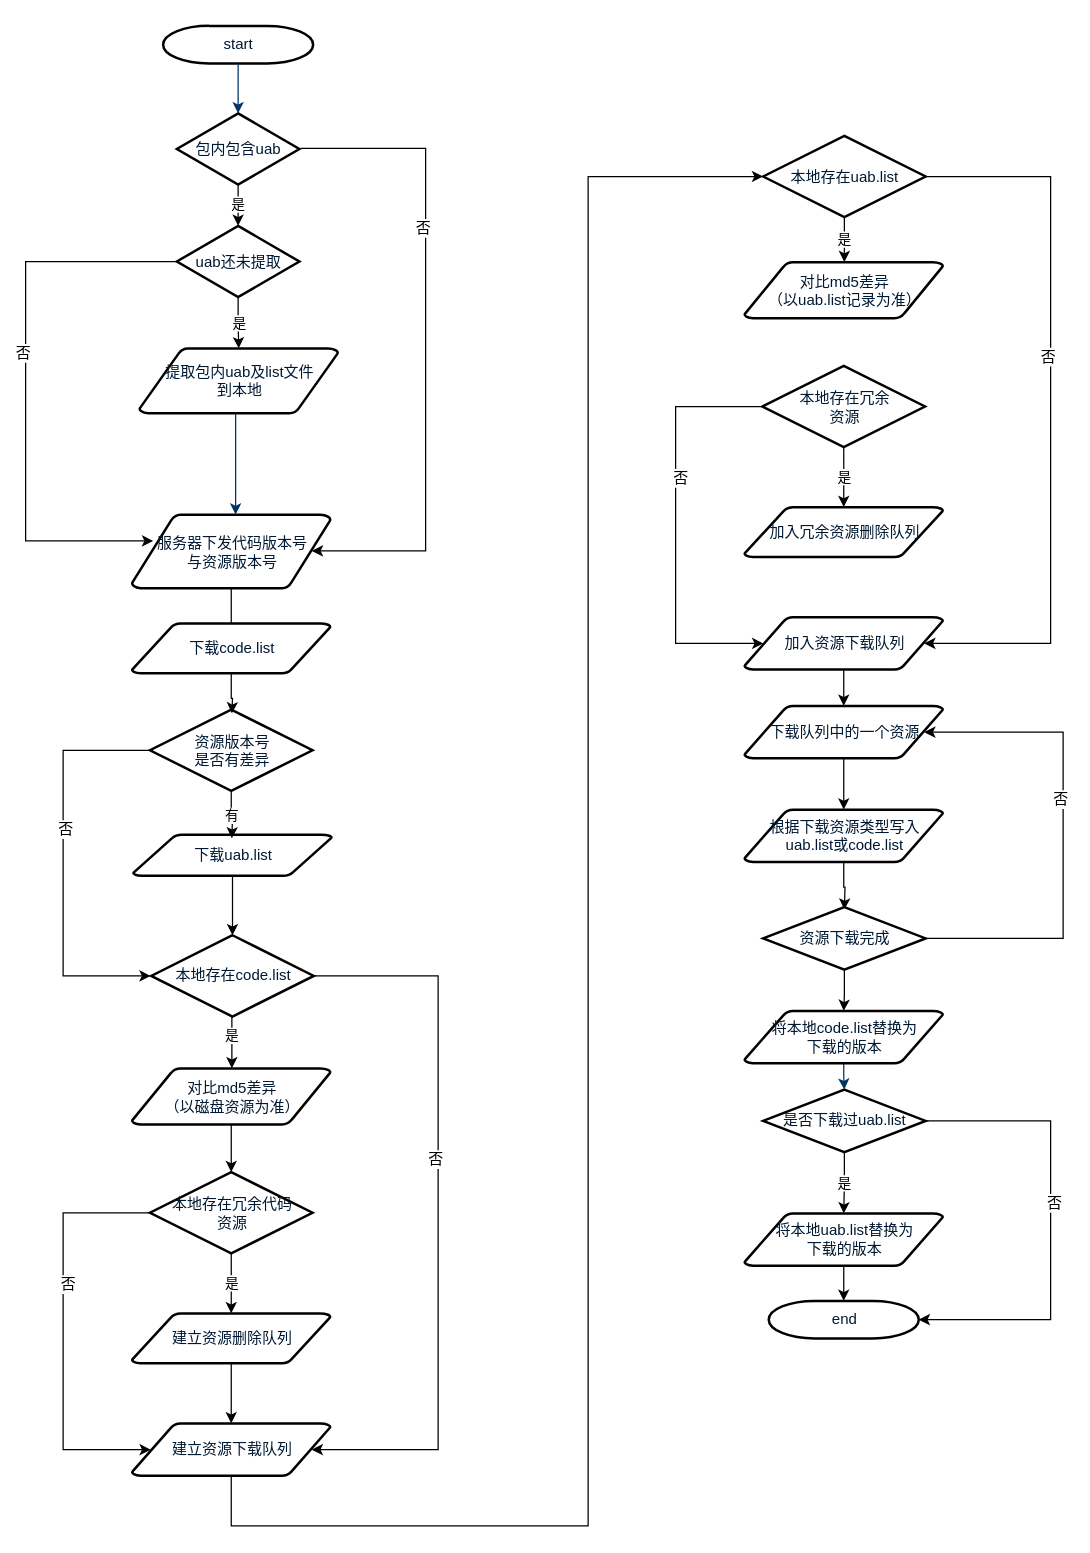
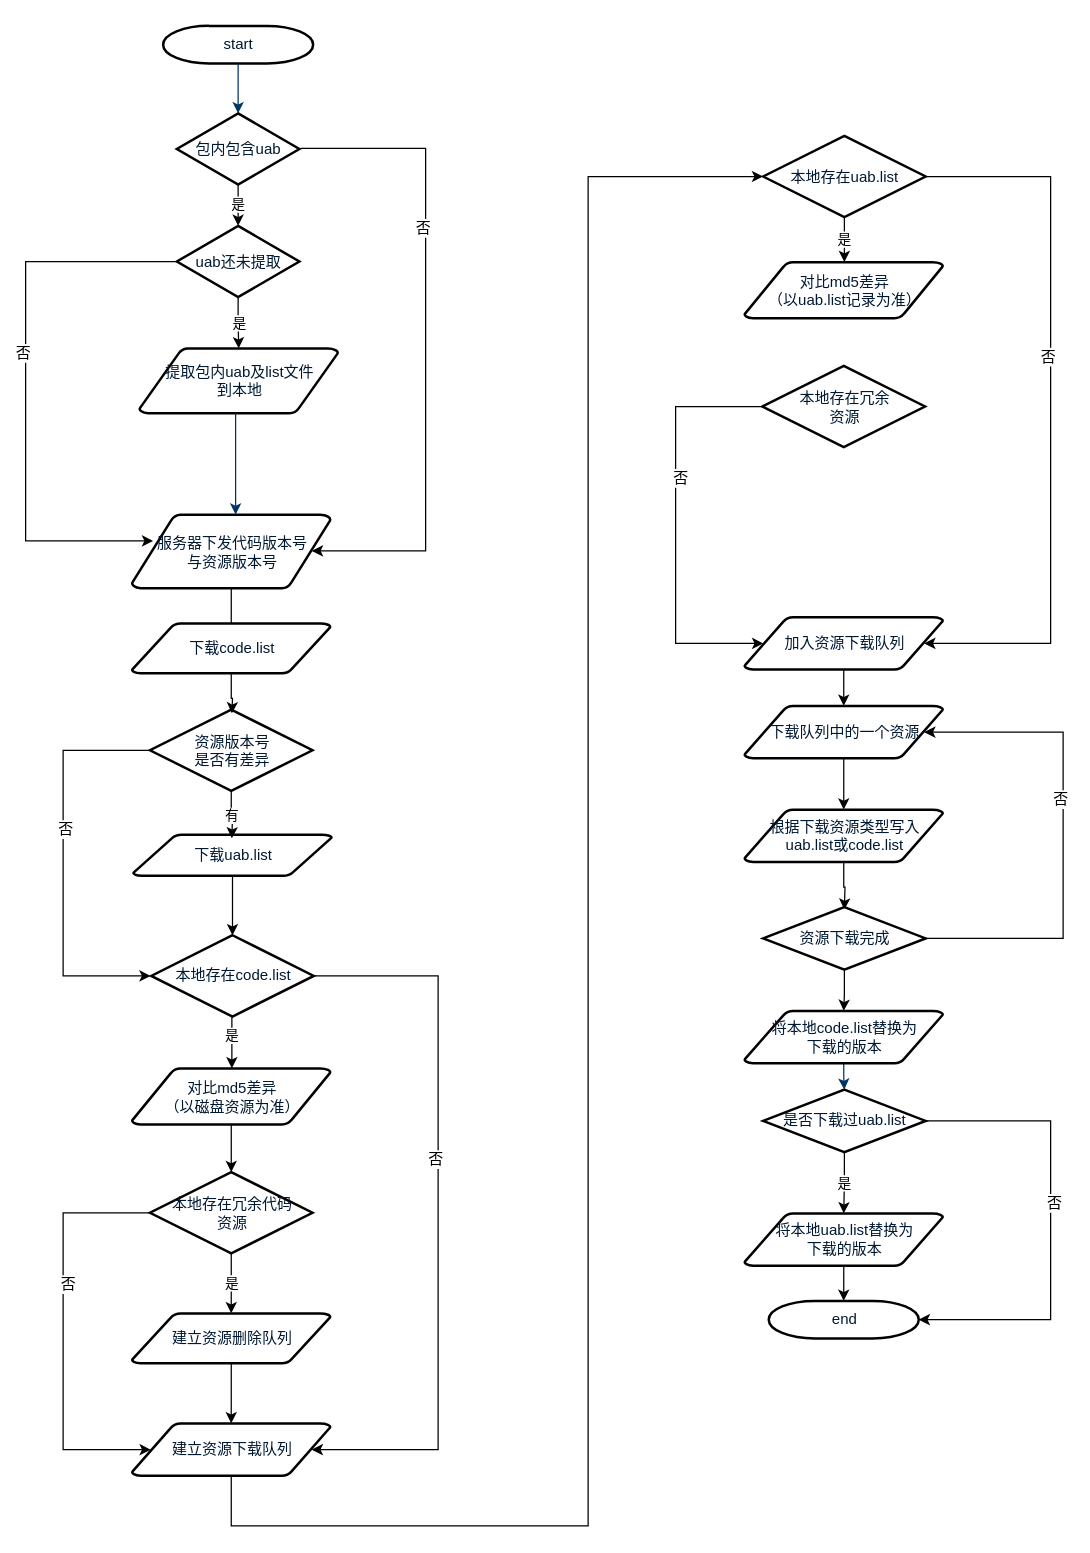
  <mxCell id="0" />
  <mxCell id="1" parent="0" />
  <mxCell id="2" value="start" style="shape=mxgraph.flowchart.terminator;fillColor=#FFFFFF;strokeColor=#000000;strokeWidth=2;gradientColor=none;gradientDirection=north;fontColor=#001933;fontStyle=0;html=1;" parent="1" vertex="1"><mxGeometry x="130" y="20" width="120" height="30" as="geometry" /></mxCell>
  <mxCell id="3" value="提取包内uab及list文件&lt;br&gt;到本地&lt;br&gt;" style="shape=mxgraph.flowchart.data;fillColor=#FFFFFF;strokeColor=#000000;strokeWidth=2;gradientColor=none;gradientDirection=north;fontColor=#001933;fontStyle=0;html=1;" parent="1" vertex="1"><mxGeometry x="111" y="278" width="159" height="52" as="geometry" /></mxCell>
  <mxCell id="4" style="fontColor=#001933;fontStyle=1;strokeColor=#003366;strokeWidth=1;html=1;" parent="1" source="2" edge="1"><mxGeometry relative="1" as="geometry"><mxPoint x="190" y="90" as="targetPoint" /></mxGeometry></mxCell>
  <mxCell id="5" value="" style="edgeStyle=orthogonalEdgeStyle;rounded=0;orthogonalLoop=1;jettySize=auto;html=1;" parent="1" source="6" edge="1"><mxGeometry relative="1" as="geometry"><mxPoint x="185" y="530" as="targetPoint" /></mxGeometry></mxCell>
  <mxCell id="6" value="服务器下发代码版本号&lt;br&gt;与资源版本号&lt;br&gt;" style="shape=mxgraph.flowchart.data;fillColor=#FFFFFF;strokeColor=#000000;strokeWidth=2;gradientColor=none;gradientDirection=north;fontColor=#001933;fontStyle=0;html=1;" parent="1" vertex="1"><mxGeometry x="105" y="411" width="159" height="59" as="geometry" /></mxCell>
  <mxCell id="7" value="" style="edgeStyle=elbowEdgeStyle;elbow=horizontal;fontColor=#001933;fontStyle=1;strokeColor=#003366;strokeWidth=1;html=1;" parent="1" source="3" target="6" edge="1"><mxGeometry width="100" height="100" as="geometry"><mxPoint y="60" as="sourcePoint" x="-130" /><mxPoint x="-30" as="targetPoint" y="-40" /></mxGeometry></mxCell>
  <mxCell id="8" value="end" style="shape=mxgraph.flowchart.terminator;fillColor=#FFFFFF;strokeColor=#000000;strokeWidth=2;gradientColor=none;gradientDirection=north;fontColor=#001933;fontStyle=0;html=1;" parent="1" vertex="1"><mxGeometry x="614.5" y="1040" width="120" height="30" as="geometry" /></mxCell>
  <mxCell id="9" value="" style="edgeStyle=elbowEdgeStyle;elbow=vertical;exitX=0.5;exitY=1;exitPerimeter=0;entryX=0.5;entryY=0;entryPerimeter=0;fontColor=#001933;fontStyle=1;strokeColor=#003366;strokeWidth=1;html=1;exitDx=0;exitDy=0;entryDx=0;entryDy=0;" parent="1" source="55" target="66" edge="1"><mxGeometry x="-70" y="-455" width="100" height="100" as="geometry"><mxPoint x="120" y="1315" as="sourcePoint" /><mxPoint x="-100" y="-495" as="targetPoint" /></mxGeometry></mxCell>
  <mxCell id="10" value="是" style="edgeStyle=orthogonalEdgeStyle;rounded=0;orthogonalLoop=1;jettySize=auto;html=1;" parent="1" source="11" target="17" edge="1"><mxGeometry relative="1" as="geometry" /></mxCell>
  <mxCell id="11" value="包内包含uab" style="shape=mxgraph.flowchart.decision;fillColor=#FFFFFF;strokeColor=#000000;strokeWidth=2;gradientColor=none;gradientDirection=north;fontColor=#001933;fontStyle=0;html=1;" parent="1" vertex="1"><mxGeometry x="141" y="90" width="98" height="57" as="geometry" /></mxCell>
  <mxCell id="12" value="是" style="edgeStyle=orthogonalEdgeStyle;rounded=0;orthogonalLoop=1;jettySize=auto;html=1;" parent="1" source="17" target="3" edge="1"><mxGeometry relative="1" as="geometry" /></mxCell>
  <mxCell id="13" value="" style="edgeStyle=orthogonalEdgeStyle;rounded=0;orthogonalLoop=1;jettySize=auto;html=1;entryX=0.107;entryY=0.356;entryDx=0;entryDy=0;entryPerimeter=0;" parent="1" source="17" target="6" edge="1"><mxGeometry relative="1" as="geometry"><mxPoint x="61" y="208.5" as="targetPoint" /><Array as="points"><mxPoint x="20" y="209" /><mxPoint x="20" y="432" /></Array></mxGeometry></mxCell>
  <mxCell id="14" value="否" style="text;html=1;resizable=0;points=[];align=center;verticalAlign=middle;labelBackgroundColor=#ffffff;" parent="13" vertex="1" connectable="0"><mxGeometry x="-0.132" y="-3" relative="1" as="geometry"><mxPoint as="offset" /></mxGeometry></mxCell>
  <mxCell id="15" value="" style="edgeStyle=orthogonalEdgeStyle;rounded=0;orthogonalLoop=1;jettySize=auto;html=1;" parent="1" edge="1"><mxGeometry relative="1" as="geometry"><mxPoint x="240" y="118" as="sourcePoint" /><mxPoint x="249" y="440" as="targetPoint" /><Array as="points"><mxPoint x="340" y="118" /><mxPoint x="340" y="440" /><mxPoint x="249" y="440" /></Array></mxGeometry></mxCell>
  <mxCell id="16" value="否" style="text;html=1;resizable=0;points=[];align=center;verticalAlign=middle;labelBackgroundColor=#ffffff;" parent="15" vertex="1" connectable="0"><mxGeometry x="-0.621" y="-63" relative="1" as="geometry"><mxPoint as="offset" /></mxGeometry></mxCell>
  <mxCell id="17" value="uab还未提取" style="shape=mxgraph.flowchart.decision;fillColor=#FFFFFF;strokeColor=#000000;strokeWidth=2;gradientColor=none;gradientDirection=north;fontColor=#001933;fontStyle=0;html=1;" parent="1" vertex="1"><mxGeometry x="141" y="180" width="98" height="57" as="geometry" /></mxCell>
  <mxCell id="18" value="" style="edgeStyle=orthogonalEdgeStyle;rounded=0;orthogonalLoop=1;jettySize=auto;html=1;" parent="1" source="19" target="33" edge="1"><mxGeometry relative="1" as="geometry" /></mxCell>
  <mxCell id="19" value="对比md5差异&lt;br&gt;（以磁盘资源为准）" style="shape=mxgraph.flowchart.data;fillColor=#FFFFFF;strokeColor=#000000;strokeWidth=2;gradientColor=none;gradientDirection=north;fontColor=#001933;fontStyle=0;html=1;" parent="1" vertex="1"><mxGeometry x="105" y="854" width="159" height="45" as="geometry" /></mxCell>
  <mxCell id="20" value="是" style="edgeStyle=orthogonalEdgeStyle;rounded=0;orthogonalLoop=1;jettySize=auto;html=1;" parent="1" target="19" edge="1"><mxGeometry relative="1" as="geometry"><Array as="points"><mxPoint x="185" y="810" /><mxPoint x="185" y="810" /></Array><mxPoint x="185" y="818" as="sourcePoint" /></mxGeometry></mxCell>
  <mxCell id="21" style="edgeStyle=orthogonalEdgeStyle;rounded=0;orthogonalLoop=1;jettySize=auto;html=1;entryX=0.905;entryY=0.5;entryDx=0;entryDy=0;entryPerimeter=0;exitX=1;exitY=0.5;exitDx=0;exitDy=0;exitPerimeter=0;" parent="1" source="23" target="25" edge="1"><mxGeometry relative="1" as="geometry"><Array as="points"><mxPoint x="350" y="780" /><mxPoint x="350" y="1159" /></Array><mxPoint x="250" y="786" as="sourcePoint" /></mxGeometry></mxCell>
  <mxCell id="22" value="否" style="text;html=1;resizable=0;points=[];align=center;verticalAlign=middle;labelBackgroundColor=#ffffff;" parent="21" vertex="1" connectable="0"><mxGeometry x="-0.15" y="-3" relative="1" as="geometry"><mxPoint as="offset" /></mxGeometry></mxCell>
  <mxCell id="23" value="本地存在code.list" style="shape=mxgraph.flowchart.decision;fillColor=#FFFFFF;strokeColor=#000000;strokeWidth=2;gradientColor=none;gradientDirection=north;fontColor=#001933;fontStyle=0;html=1;" parent="1" vertex="1"><mxGeometry x="120.5" y="747.5" width="130" height="65" as="geometry" /></mxCell>
  <mxCell id="24" value="" style="edgeStyle=orthogonalEdgeStyle;rounded=0;orthogonalLoop=1;jettySize=auto;html=1;entryX=0;entryY=0.5;entryDx=0;entryDy=0;entryPerimeter=0;" parent="1" source="25" target="38" edge="1"><mxGeometry relative="1" as="geometry"><mxPoint x="472" y="100" as="targetPoint" /><Array as="points"><mxPoint x="185" y="1220" /><mxPoint x="470" y="1220" /><mxPoint x="470" y="141" /></Array></mxGeometry></mxCell>
  <mxCell id="25" value="建立资源下载队列" style="shape=mxgraph.flowchart.data;fillColor=#FFFFFF;strokeColor=#000000;strokeWidth=2;gradientColor=none;gradientDirection=north;fontColor=#001933;fontStyle=0;html=1;" parent="1" vertex="1"><mxGeometry x="105" y="1138" width="159" height="42" as="geometry" /></mxCell>
  <mxCell id="26" value="" style="edgeStyle=orthogonalEdgeStyle;rounded=0;orthogonalLoop=1;jettySize=auto;html=1;exitX=0.5;exitY=1;exitDx=0;exitDy=0;exitPerimeter=0;" parent="1" source="45" target="23" edge="1"><mxGeometry relative="1" as="geometry"><mxPoint x="185" y="787" as="sourcePoint" /></mxGeometry></mxCell>
  <mxCell id="27" value="下载code.list" style="shape=mxgraph.flowchart.data;fillColor=#FFFFFF;strokeColor=#000000;strokeWidth=2;gradientColor=none;gradientDirection=north;fontColor=#001933;fontStyle=0;html=1;" parent="1" vertex="1"><mxGeometry x="105" y="498" width="159" height="40" as="geometry" /></mxCell>
  <mxCell id="28" value="" style="edgeStyle=orthogonalEdgeStyle;rounded=0;orthogonalLoop=1;jettySize=auto;html=1;" parent="1" source="29" target="25" edge="1"><mxGeometry relative="1" as="geometry" /></mxCell>
  <mxCell id="29" value="建立资源删除队列" style="shape=mxgraph.flowchart.data;fillColor=#FFFFFF;strokeColor=#000000;strokeWidth=2;gradientColor=none;gradientDirection=north;fontColor=#001933;fontStyle=0;html=1;" parent="1" vertex="1"><mxGeometry x="105" y="1050" width="159" height="40" as="geometry" /></mxCell>
  <mxCell id="30" value="是" style="edgeStyle=orthogonalEdgeStyle;rounded=0;orthogonalLoop=1;jettySize=auto;html=1;entryX=0.5;entryY=0;entryDx=0;entryDy=0;entryPerimeter=0;" parent="1" source="33" target="29" edge="1"><mxGeometry relative="1" as="geometry" /></mxCell>
  <mxCell id="31" style="edgeStyle=orthogonalEdgeStyle;rounded=0;orthogonalLoop=1;jettySize=auto;html=1;entryX=0.095;entryY=0.5;entryDx=0;entryDy=0;entryPerimeter=0;" parent="1" source="33" target="25" edge="1"><mxGeometry relative="1" as="geometry"><Array as="points"><mxPoint x="50" y="969.5" /><mxPoint x="50" y="1159" /></Array></mxGeometry></mxCell>
  <mxCell id="32" value="否" style="text;html=1;resizable=0;points=[];align=center;verticalAlign=middle;labelBackgroundColor=#ffffff;" parent="31" vertex="1" connectable="0"><mxGeometry x="-0.236" y="3" relative="1" as="geometry"><mxPoint as="offset" /></mxGeometry></mxCell>
  <mxCell id="33" value="本地存在冗余代码&lt;br&gt;资源" style="shape=mxgraph.flowchart.decision;fillColor=#FFFFFF;strokeColor=#000000;strokeWidth=2;gradientColor=none;gradientDirection=north;fontColor=#001933;fontStyle=0;html=1;" parent="1" vertex="1"><mxGeometry x="119.5" y="937" width="130" height="65" as="geometry" /></mxCell>
  <mxCell id="34" value="对比md5差异&lt;br&gt;（以uab.list记录为准）&lt;br&gt;" style="shape=mxgraph.flowchart.data;fillColor=#FFFFFF;strokeColor=#000000;strokeWidth=2;gradientColor=none;gradientDirection=north;fontColor=#001933;fontStyle=0;html=1;" parent="1" vertex="1"><mxGeometry x="595" y="209" width="159" height="45" as="geometry" /></mxCell>
  <mxCell id="35" value="是" style="edgeStyle=orthogonalEdgeStyle;rounded=0;orthogonalLoop=1;jettySize=auto;html=1;" parent="1" source="38" target="34" edge="1"><mxGeometry relative="1" as="geometry"><Array as="points"><mxPoint x="675" y="193" /><mxPoint x="675" y="193" /></Array></mxGeometry></mxCell>
  <mxCell id="36" style="edgeStyle=orthogonalEdgeStyle;rounded=0;orthogonalLoop=1;jettySize=auto;html=1;entryX=0.905;entryY=0.5;entryDx=0;entryDy=0;entryPerimeter=0;" parent="1" source="38" target="40" edge="1"><mxGeometry relative="1" as="geometry"><Array as="points"><mxPoint x="840" y="141" /><mxPoint x="840" y="514" /></Array></mxGeometry></mxCell>
  <mxCell id="37" value="否" style="text;html=1;resizable=0;points=[];align=center;verticalAlign=middle;labelBackgroundColor=#ffffff;" parent="36" vertex="1" connectable="0"><mxGeometry x="-0.15" y="-3" relative="1" as="geometry"><mxPoint as="offset" /></mxGeometry></mxCell>
  <mxCell id="38" value="本地存在uab.list" style="shape=mxgraph.flowchart.decision;fillColor=#FFFFFF;strokeColor=#000000;strokeWidth=2;gradientColor=none;gradientDirection=north;fontColor=#001933;fontStyle=0;html=1;" parent="1" vertex="1"><mxGeometry x="610" y="108" width="130" height="65" as="geometry" /></mxCell>
  <mxCell id="39" value="" style="edgeStyle=orthogonalEdgeStyle;rounded=0;orthogonalLoop=1;jettySize=auto;html=1;" parent="1" source="40" target="42" edge="1"><mxGeometry relative="1" as="geometry" /></mxCell>
  <mxCell id="40" value="加入资源下载队列" style="shape=mxgraph.flowchart.data;fillColor=#FFFFFF;strokeColor=#000000;strokeWidth=2;gradientColor=none;gradientDirection=north;fontColor=#001933;fontStyle=0;html=1;" parent="1" vertex="1"><mxGeometry x="595" y="493" width="159" height="42" as="geometry" /></mxCell>
  <mxCell id="41" value="" style="edgeStyle=orthogonalEdgeStyle;rounded=0;orthogonalLoop=1;jettySize=auto;html=1;" parent="1" source="42" target="44" edge="1"><mxGeometry relative="1" as="geometry" /></mxCell>
  <mxCell id="42" value="下载队列中的一个资源" style="shape=mxgraph.flowchart.data;fillColor=#FFFFFF;strokeColor=#000000;strokeWidth=2;gradientColor=none;gradientDirection=north;fontColor=#001933;fontStyle=0;html=1;" parent="1" vertex="1"><mxGeometry x="595" y="564" width="159" height="42" as="geometry" /></mxCell>
  <mxCell id="43" value="" style="edgeStyle=orthogonalEdgeStyle;rounded=0;orthogonalLoop=1;jettySize=auto;html=1;" parent="1" source="44" edge="1"><mxGeometry relative="1" as="geometry"><mxPoint x="675" y="727" as="targetPoint" /></mxGeometry></mxCell>
  <mxCell id="44" value="根据下载资源类型写入&lt;br&gt;uab.list或code.list&lt;br&gt;" style="shape=mxgraph.flowchart.data;fillColor=#FFFFFF;strokeColor=#000000;strokeWidth=2;gradientColor=none;gradientDirection=north;fontColor=#001933;fontStyle=0;html=1;" parent="1" vertex="1"><mxGeometry x="595" y="647" width="159" height="42" as="geometry" /></mxCell>
  <mxCell id="45" value="下载uab.list" style="shape=mxgraph.flowchart.data;fillColor=#FFFFFF;strokeColor=#000000;strokeWidth=2;gradientColor=none;gradientDirection=north;fontColor=#001933;fontStyle=0;html=1;" parent="1" vertex="1"><mxGeometry x="106" y="667" width="159" height="33" as="geometry" /></mxCell>
- <mxCell id="46" value="加入冗余资源删除队列" style="shape=mxgraph.flowchart.data;fillColor=#FFFFFF;strokeColor=#000000;strokeWidth=2;gradientColor=none;gradientDirection=north;fontColor=#001933;fontStyle=0;html=1;" parent="1" vertex="1"><mxGeometry x="595" y="405" width="159" height="40" as="geometry" /></mxCell>
- <mxCell id="47" value="是" style="edgeStyle=orthogonalEdgeStyle;rounded=0;orthogonalLoop=1;jettySize=auto;html=1;entryX=0.5;entryY=0;entryDx=0;entryDy=0;entryPerimeter=0;" parent="1" source="50" target="46" edge="1"><mxGeometry relative="1" as="geometry" /></mxCell>
  <mxCell id="48" style="edgeStyle=orthogonalEdgeStyle;rounded=0;orthogonalLoop=1;jettySize=auto;html=1;entryX=0.095;entryY=0.5;entryDx=0;entryDy=0;entryPerimeter=0;" parent="1" source="50" target="40" edge="1"><mxGeometry relative="1" as="geometry"><Array as="points"><mxPoint x="540" y="324.5" /><mxPoint x="540" y="514" /></Array></mxGeometry></mxCell>
  <mxCell id="49" value="否" style="text;html=1;resizable=0;points=[];align=center;verticalAlign=middle;labelBackgroundColor=#ffffff;" parent="48" vertex="1" connectable="0"><mxGeometry x="-0.236" y="3" relative="1" as="geometry"><mxPoint as="offset" /></mxGeometry></mxCell>
  <mxCell id="50" value="本地存在冗余&lt;br&gt;资源" style="shape=mxgraph.flowchart.decision;fillColor=#FFFFFF;strokeColor=#000000;strokeWidth=2;gradientColor=none;gradientDirection=north;fontColor=#001933;fontStyle=0;html=1;" parent="1" vertex="1"><mxGeometry x="609.5" y="292" width="130" height="65" as="geometry" /></mxCell>
  <mxCell id="51" value="" style="edgeStyle=orthogonalEdgeStyle;rounded=0;orthogonalLoop=1;jettySize=auto;html=1;entryX=0.905;entryY=0.5;entryDx=0;entryDy=0;entryPerimeter=0;" parent="1" source="54" target="42" edge="1"><mxGeometry relative="1" as="geometry"><mxPoint x="820" y="757.5" as="targetPoint" /><Array as="points"><mxPoint x="850" y="750" /><mxPoint x="850" y="585" /></Array></mxGeometry></mxCell>
  <mxCell id="52" value="否" style="text;html=1;resizable=0;points=[];align=center;verticalAlign=middle;labelBackgroundColor=#ffffff;" parent="51" vertex="1" connectable="0"><mxGeometry x="0.152" y="3" relative="1" as="geometry"><mxPoint as="offset" /></mxGeometry></mxCell>
  <mxCell id="53" value="" style="edgeStyle=orthogonalEdgeStyle;rounded=0;orthogonalLoop=1;jettySize=auto;html=1;entryX=0.5;entryY=0;entryDx=0;entryDy=0;entryPerimeter=0;" parent="1" source="54" edge="1" target="55"><mxGeometry relative="1" as="geometry"><mxPoint x="675" y="815" as="targetPoint" /></mxGeometry></mxCell>
  <mxCell id="54" value="资源下载完成" style="shape=mxgraph.flowchart.decision;fillColor=#FFFFFF;strokeColor=#000000;strokeWidth=2;gradientColor=none;gradientDirection=north;fontColor=#001933;fontStyle=0;html=1;" parent="1" vertex="1"><mxGeometry x="610" y="725" width="130" height="50" as="geometry" /></mxCell>
  <mxCell id="55" value="将本地code.list替换为&lt;br&gt;下载的版本&lt;br&gt;" style="shape=mxgraph.flowchart.data;fillColor=#FFFFFF;strokeColor=#000000;strokeWidth=2;gradientColor=none;gradientDirection=north;fontColor=#001933;fontStyle=0;html=1;" parent="1" vertex="1"><mxGeometry x="595" y="808" width="159" height="42" as="geometry" /></mxCell>
  <mxCell id="56" value="有" style="edgeStyle=orthogonalEdgeStyle;rounded=0;orthogonalLoop=1;jettySize=auto;html=1;" edge="1" parent="1" source="59"><mxGeometry relative="1" as="geometry"><mxPoint x="185" y="670" as="targetPoint" /></mxGeometry></mxCell>
  <mxCell id="57" style="edgeStyle=orthogonalEdgeStyle;rounded=0;orthogonalLoop=1;jettySize=auto;html=1;exitX=0;exitY=0.5;exitDx=0;exitDy=0;exitPerimeter=0;" edge="1" parent="1" source="59"><mxGeometry relative="1" as="geometry"><mxPoint x="120" y="780" as="targetPoint" /><Array as="points"><mxPoint x="50" y="600" /><mxPoint x="50" y="780" /><mxPoint x="120" y="780" /></Array></mxGeometry></mxCell>
  <mxCell id="58" value="否" style="text;html=1;resizable=0;points=[];align=center;verticalAlign=middle;labelBackgroundColor=#ffffff;" vertex="1" connectable="0" parent="57"><mxGeometry x="-0.176" y="1" relative="1" as="geometry"><mxPoint as="offset" /></mxGeometry></mxCell>
  <mxCell id="59" value="资源版本号&lt;br&gt;是否有差异&lt;br&gt;" style="shape=mxgraph.flowchart.decision;fillColor=#FFFFFF;strokeColor=#000000;strokeWidth=2;gradientColor=none;gradientDirection=north;fontColor=#001933;fontStyle=0;html=1;" vertex="1" parent="1"><mxGeometry x="119.5" y="567" width="130" height="65" as="geometry" /></mxCell>
  <mxCell id="60" value="" style="edgeStyle=orthogonalEdgeStyle;rounded=0;orthogonalLoop=1;jettySize=auto;html=1;" edge="1" parent="1" source="27"><mxGeometry relative="1" as="geometry"><mxPoint x="185" y="538" as="sourcePoint" /><mxPoint x="185" y="570" as="targetPoint" /></mxGeometry></mxCell>
  <mxCell id="61" style="edgeStyle=orthogonalEdgeStyle;rounded=0;orthogonalLoop=1;jettySize=auto;html=1;entryX=0.5;entryY=0;entryDx=0;entryDy=0;entryPerimeter=0;" edge="1" parent="1" source="62" target="8"><mxGeometry relative="1" as="geometry" /></mxCell>
  <mxCell id="62" value="将本地uab.list替换为&lt;br&gt;下载的版本&lt;br&gt;" style="shape=mxgraph.flowchart.data;fillColor=#FFFFFF;strokeColor=#000000;strokeWidth=2;gradientColor=none;gradientDirection=north;fontColor=#001933;fontStyle=0;html=1;" vertex="1" parent="1"><mxGeometry x="595" y="970" width="159" height="42" as="geometry" /></mxCell>
  <mxCell id="63" value="是" style="edgeStyle=orthogonalEdgeStyle;rounded=0;orthogonalLoop=1;jettySize=auto;html=1;entryX=0.5;entryY=0;entryDx=0;entryDy=0;entryPerimeter=0;" edge="1" parent="1" source="66" target="62"><mxGeometry relative="1" as="geometry" /></mxCell>
  <mxCell id="64" style="edgeStyle=orthogonalEdgeStyle;rounded=0;orthogonalLoop=1;jettySize=auto;html=1;exitX=1;exitY=0.5;exitDx=0;exitDy=0;exitPerimeter=0;entryX=1;entryY=0.5;entryDx=0;entryDy=0;entryPerimeter=0;" edge="1" parent="1" source="66" target="8"><mxGeometry relative="1" as="geometry"><Array as="points"><mxPoint x="840" y="896" /><mxPoint x="840" y="1055" /></Array></mxGeometry></mxCell>
  <mxCell id="65" value="否" style="text;html=1;resizable=0;points=[];align=center;verticalAlign=middle;labelBackgroundColor=#ffffff;" vertex="1" connectable="0" parent="64"><mxGeometry x="-0.093" y="2" relative="1" as="geometry"><mxPoint as="offset" /></mxGeometry></mxCell>
  <mxCell id="66" value="是否下载过uab.list" style="shape=mxgraph.flowchart.decision;fillColor=#FFFFFF;strokeColor=#000000;strokeWidth=2;gradientColor=none;gradientDirection=north;fontColor=#001933;fontStyle=0;html=1;" vertex="1" parent="1"><mxGeometry x="610" y="871" width="130" height="50" as="geometry" /></mxCell>
